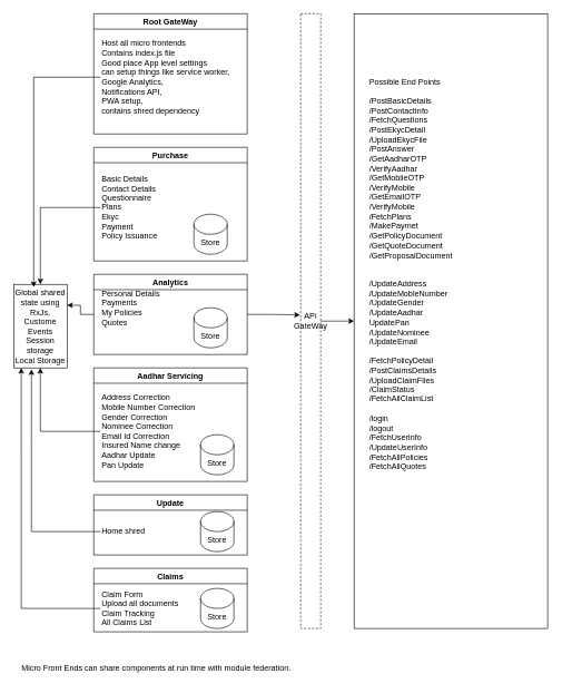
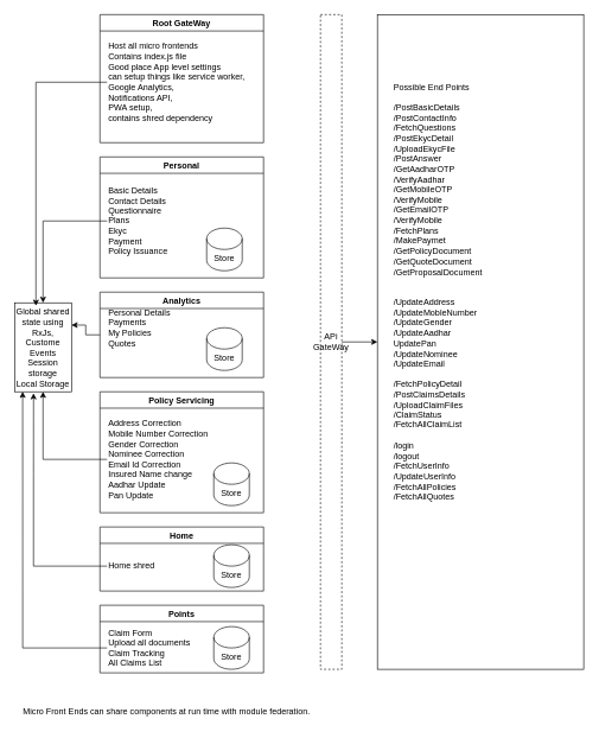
  <mxCell id="0" />
  <mxCell id="1" parent="0" />
- <mxCell id="2" value="Purchase" style="swimlane;fillColor=default;" parent="1" vertex="1"><mxGeometry x="140" y="220" width="230" height="170" as="geometry" /></mxCell>
+ <mxCell id="2" value="Personal" style="swimlane;fillColor=default;" parent="1" vertex="1"><mxGeometry x="140" y="220" width="230" height="170" as="geometry" /></mxCell>
  <mxCell id="3" value="Basic Details&lt;br&gt;Contact Details&lt;br&gt;Questionnaire&lt;br&gt;Plans&lt;br&gt;Ekyc&lt;br&gt;Payment&lt;br&gt;Policy Issuance" style="text;html=1;align=left;verticalAlign=middle;resizable=0;points=[];autosize=1;strokeColor=none;fillColor=none;" parent="2" vertex="1"><mxGeometry x="10" y="35" width="110" height="110" as="geometry" /></mxCell>
  <mxCell id="4" value="Store" style="shape=cylinder3;whiteSpace=wrap;html=1;boundedLbl=1;backgroundOutline=1;size=15;fillColor=none;" parent="2" vertex="1"><mxGeometry x="150" y="100" width="50" height="60" as="geometry" /></mxCell>
- <mxCell id="5" value="Aadhar Servicing" style="swimlane;fillColor=none;" parent="1" vertex="1"><mxGeometry x="140" y="550" width="230" height="170" as="geometry" /></mxCell>
+ <mxCell id="5" value="Policy Servicing" style="swimlane;fillColor=none;" parent="1" vertex="1"><mxGeometry x="140" y="550" width="230" height="170" as="geometry" /></mxCell>
  <mxCell id="6" value="Address Correction&lt;br&gt;Mobile Number Correction&lt;br&gt;Gender Correction&lt;br&gt;Nominee Correction&lt;br&gt;Email Id Correction&lt;br&gt;Insured Name change&lt;br&gt;Aadhar Update&lt;br&gt;Pan Update" style="text;html=1;align=left;verticalAlign=middle;resizable=0;points=[];autosize=1;strokeColor=none;fillColor=none;" parent="5" vertex="1"><mxGeometry x="10" y="30" width="160" height="130" as="geometry" /></mxCell>
  <mxCell id="7" value="Store" style="shape=cylinder3;whiteSpace=wrap;html=1;boundedLbl=1;backgroundOutline=1;size=15;fillColor=none;" parent="5" vertex="1"><mxGeometry x="160" y="100" width="50" height="60" as="geometry" /></mxCell>
  <mxCell id="8" style="edgeStyle=orthogonalEdgeStyle;rounded=0;orthogonalLoop=1;jettySize=auto;html=1;entryX=1;entryY=0.25;entryDx=0;entryDy=0;" parent="1" source="10" target="21" edge="1"><mxGeometry relative="1" as="geometry" /></mxCell>
- <mxCell id="9" style="edgeStyle=orthogonalEdgeStyle;rounded=0;orthogonalLoop=1;jettySize=auto;html=1;entryX=-0.033;entryY=0.49;entryDx=0;entryDy=0;entryPerimeter=0;" parent="1" source="10" target="28" edge="1"><mxGeometry relative="1" as="geometry" /></mxCell>
  <mxCell id="10" value="Analytics" style="swimlane;fillColor=none;" parent="1" vertex="1"><mxGeometry x="140" y="410" width="230" height="120" as="geometry" /></mxCell>
  <mxCell id="11" value="Personal Details&lt;br&gt;Payments&lt;br&gt;My Policies&lt;br&gt;Quotes" style="text;html=1;align=left;verticalAlign=middle;resizable=0;points=[];autosize=1;strokeColor=none;fillColor=none;" parent="10" vertex="1"><mxGeometry x="10" y="15" width="110" height="70" as="geometry" /></mxCell>
  <mxCell id="12" value="Store" style="shape=cylinder3;whiteSpace=wrap;html=1;boundedLbl=1;backgroundOutline=1;size=15;fillColor=none;" parent="10" vertex="1"><mxGeometry x="150" y="50" width="50" height="60" as="geometry" /></mxCell>
- <mxCell id="13" value="Claims" style="swimlane;fillColor=none;" parent="1" vertex="1"><mxGeometry x="140" y="850" width="230" height="95" as="geometry" /></mxCell>
+ <mxCell id="13" value="Points" style="swimlane;fillColor=none;" parent="1" vertex="1"><mxGeometry x="140" y="850" width="230" height="95" as="geometry" /></mxCell>
  <mxCell id="14" value="Claim Form&amp;nbsp;&lt;br&gt;Upload all documents&lt;br&gt;Claim Tracking&lt;br&gt;All Claims List" style="text;html=1;align=left;verticalAlign=middle;resizable=0;points=[];autosize=1;strokeColor=none;fillColor=none;" parent="13" vertex="1"><mxGeometry x="10" y="25" width="140" height="70" as="geometry" /></mxCell>
  <mxCell id="15" value="Store" style="shape=cylinder3;whiteSpace=wrap;html=1;boundedLbl=1;backgroundOutline=1;size=15;fillColor=none;" parent="13" vertex="1"><mxGeometry x="160" y="30" width="50" height="60" as="geometry" /></mxCell>
- <mxCell id="16" value="Update" style="swimlane;fillColor=none;" parent="1" vertex="1"><mxGeometry x="140" y="740" width="230" height="90" as="geometry" /></mxCell>
+ <mxCell id="16" value="Home" style="swimlane;fillColor=none;" parent="1" vertex="1"><mxGeometry x="140" y="740" width="230" height="90" as="geometry" /></mxCell>
  <mxCell id="17" value="Home shred" style="text;html=1;align=left;verticalAlign=middle;resizable=0;points=[];autosize=1;strokeColor=none;fillColor=none;" parent="16" vertex="1"><mxGeometry x="10" y="40" width="90" height="30" as="geometry" /></mxCell>
  <mxCell id="18" value="Store" style="shape=cylinder3;whiteSpace=wrap;html=1;boundedLbl=1;backgroundOutline=1;size=15;fillColor=none;" parent="16" vertex="1"><mxGeometry x="160" y="25" width="50" height="60" as="geometry" /></mxCell>
  <mxCell id="19" value="Root GateWay" style="swimlane;fillColor=none;" parent="1" vertex="1"><mxGeometry x="140" y="20" width="230" height="180" as="geometry" /></mxCell>
  <mxCell id="20" value="&lt;div style=&quot;&quot;&gt;&lt;span style=&quot;background-color: initial;&quot;&gt;Host all micro frontends&lt;/span&gt;&lt;/div&gt;&lt;div style=&quot;&quot;&gt;&lt;span style=&quot;background-color: initial;&quot;&gt;Contains index.js file&lt;/span&gt;&lt;br&gt;&lt;span style=&quot;background-color: initial;&quot;&gt;Good place App level settings&amp;nbsp;&lt;/span&gt;&lt;br&gt;&lt;span style=&quot;background-color: initial;&quot;&gt;can setup things like service worker,&lt;/span&gt;&lt;br&gt;&lt;span style=&quot;background-color: initial;&quot;&gt;Google Analytics,&lt;/span&gt;&lt;br&gt;&lt;span style=&quot;background-color: initial;&quot;&gt;Notifications API,&lt;/span&gt;&lt;br&gt;&lt;span style=&quot;background-color: initial;&quot;&gt;PWA setup,&lt;br&gt;&lt;/span&gt;contains shred dependency&lt;/div&gt;" style="text;html=1;align=left;verticalAlign=middle;resizable=0;points=[];autosize=1;strokeColor=none;fillColor=none;" parent="19" vertex="1"><mxGeometry x="10" y="30" width="220" height="130" as="geometry" /></mxCell>
  <mxCell id="21" value="Global shared state using&lt;br&gt;RxJs, Custome Events&lt;br&gt;Session storage&lt;br&gt;Local Storage" style="rounded=0;whiteSpace=wrap;html=1;fillColor=none;" parent="1" vertex="1"><mxGeometry x="20" y="425" width="80" height="125" as="geometry" /></mxCell>
  <mxCell id="22" style="edgeStyle=orthogonalEdgeStyle;rounded=0;orthogonalLoop=1;jettySize=auto;html=1;entryX=0.375;entryY=0.033;entryDx=0;entryDy=0;entryPerimeter=0;" parent="1" source="20" target="21" edge="1"><mxGeometry relative="1" as="geometry" /></mxCell>
  <mxCell id="23" style="edgeStyle=orthogonalEdgeStyle;rounded=0;orthogonalLoop=1;jettySize=auto;html=1;entryX=0.5;entryY=0;entryDx=0;entryDy=0;" parent="1" source="3" target="21" edge="1"><mxGeometry relative="1" as="geometry" /></mxCell>
  <mxCell id="24" style="edgeStyle=orthogonalEdgeStyle;rounded=0;orthogonalLoop=1;jettySize=auto;html=1;entryX=0.5;entryY=1;entryDx=0;entryDy=0;" parent="1" source="6" target="21" edge="1"><mxGeometry relative="1" as="geometry" /></mxCell>
  <mxCell id="25" style="edgeStyle=orthogonalEdgeStyle;rounded=0;orthogonalLoop=1;jettySize=auto;html=1;entryX=0.333;entryY=1.017;entryDx=0;entryDy=0;entryPerimeter=0;" parent="1" source="17" target="21" edge="1"><mxGeometry relative="1" as="geometry" /></mxCell>
  <mxCell id="26" style="edgeStyle=orthogonalEdgeStyle;rounded=0;orthogonalLoop=1;jettySize=auto;html=1;entryX=0.142;entryY=1;entryDx=0;entryDy=0;entryPerimeter=0;" parent="1" source="14" target="21" edge="1"><mxGeometry relative="1" as="geometry" /></mxCell>
  <mxCell id="27" style="edgeStyle=orthogonalEdgeStyle;rounded=0;orthogonalLoop=1;jettySize=auto;html=1;entryX=0;entryY=0.5;entryDx=0;entryDy=0;" edge="1" parent="1" source="28" target="30"><mxGeometry relative="1" as="geometry" /></mxCell>
  <mxCell id="28" value="APi&lt;br&gt;GateWay" style="rounded=0;whiteSpace=wrap;html=1;fillColor=none;dashed=1;" parent="1" vertex="1"><mxGeometry x="450" y="20" width="30" height="920" as="geometry" /></mxCell>
  <mxCell id="29" value="Micro Front Ends can share components at run time with module federation." style="text;html=1;align=left;verticalAlign=middle;resizable=0;points=[];autosize=1;strokeColor=none;fillColor=none;" parent="1" vertex="1"><mxGeometry x="30" y="985" width="430" height="30" as="geometry" /></mxCell>
  <mxCell id="30" value="" style="rounded=0;whiteSpace=wrap;html=1;" vertex="1" parent="1"><mxGeometry x="530" y="20" width="290" height="920" as="geometry" /></mxCell>
  <mxCell id="31" value="&lt;p style=&quot;line-height: 2.1;&quot;&gt;&lt;/p&gt;&lt;div style=&quot;&quot;&gt;&lt;span style=&quot;background-color: initial;&quot;&gt;Possible End Points&lt;/span&gt;&lt;/div&gt;&lt;div style=&quot;&quot;&gt;&lt;span style=&quot;background-color: initial;&quot;&gt;&lt;br&gt;&lt;/span&gt;&lt;/div&gt;&lt;div style=&quot;&quot;&gt;&lt;span style=&quot;background-color: initial;&quot;&gt;/PostBasicDetails&lt;/span&gt;&lt;/div&gt;&lt;div style=&quot;&quot;&gt;&lt;span style=&quot;background-color: initial;&quot;&gt;/PostContactInfo&lt;/span&gt;&lt;/div&gt;&lt;div style=&quot;&quot;&gt;&lt;span style=&quot;background-color: initial;&quot;&gt;/FetchQuestions&lt;/span&gt;&lt;/div&gt;&lt;div style=&quot;&quot;&gt;&lt;span style=&quot;background-color: initial;&quot;&gt;/PostEkycDetail&lt;/span&gt;&lt;/div&gt;&lt;div style=&quot;&quot;&gt;&lt;span style=&quot;background-color: initial;&quot;&gt;/UploadEkycFile&lt;/span&gt;&lt;/div&gt;&lt;div style=&quot;&quot;&gt;&lt;span style=&quot;background-color: initial;&quot;&gt;/PostAnswer&lt;/span&gt;&lt;/div&gt;&lt;div style=&quot;&quot;&gt;&lt;span style=&quot;background-color: initial;&quot;&gt;/GetAadharOTP&lt;/span&gt;&lt;/div&gt;&lt;div style=&quot;&quot;&gt;&lt;span style=&quot;background-color: initial;&quot;&gt;/VerifyAadhar&lt;/span&gt;&lt;/div&gt;&lt;div style=&quot;&quot;&gt;&lt;span style=&quot;background-color: initial;&quot;&gt;/GetMobileOTP&lt;/span&gt;&lt;/div&gt;&lt;div style=&quot;&quot;&gt;&lt;span style=&quot;background-color: initial;&quot;&gt;/VerifyMobile&lt;/span&gt;&lt;/div&gt;&lt;div style=&quot;&quot;&gt;&lt;span style=&quot;background-color: initial;&quot;&gt;/GetEmailOTP&lt;/span&gt;&lt;/div&gt;&lt;div style=&quot;&quot;&gt;&lt;span style=&quot;background-color: initial;&quot;&gt;/VerifyMobile&lt;/span&gt;&lt;/div&gt;&lt;div style=&quot;&quot;&gt;&lt;span style=&quot;background-color: initial;&quot;&gt;/FetchPlans&lt;/span&gt;&lt;/div&gt;&lt;div style=&quot;&quot;&gt;&lt;span style=&quot;background-color: initial;&quot;&gt;/MakePaymet&lt;/span&gt;&lt;/div&gt;&lt;div style=&quot;&quot;&gt;&lt;span style=&quot;background-color: initial;&quot;&gt;/GetPolicyDocument&lt;/span&gt;&lt;/div&gt;&lt;div style=&quot;&quot;&gt;&lt;span style=&quot;background-color: initial;&quot;&gt;/GetQuoteDocument&lt;/span&gt;&lt;/div&gt;&lt;div style=&quot;&quot;&gt;&lt;span style=&quot;background-color: initial;&quot;&gt;/GetProposalDocument&lt;/span&gt;&lt;/div&gt;&lt;div style=&quot;&quot;&gt;&lt;span style=&quot;background-color: initial;&quot;&gt;&lt;br&gt;&lt;/span&gt;&lt;/div&gt;&lt;div style=&quot;&quot;&gt;&lt;span style=&quot;background-color: initial;&quot;&gt;&lt;br&gt;&lt;/span&gt;&lt;/div&gt;&lt;div style=&quot;&quot;&gt;&lt;span style=&quot;background-color: initial;&quot;&gt;/UpdateAddress&lt;/span&gt;&lt;/div&gt;&lt;div style=&quot;&quot;&gt;&lt;span style=&quot;background-color: initial;&quot;&gt;/UpdateMobleNumber&lt;/span&gt;&lt;/div&gt;&lt;div style=&quot;&quot;&gt;&lt;span style=&quot;background-color: initial;&quot;&gt;/UpdateGender&lt;/span&gt;&lt;/div&gt;&lt;div style=&quot;&quot;&gt;&lt;span style=&quot;background-color: initial;&quot;&gt;/UpdateAadhar&lt;/span&gt;&lt;/div&gt;&lt;div style=&quot;&quot;&gt;&lt;span style=&quot;background-color: initial;&quot;&gt;UpdatePan&lt;/span&gt;&lt;/div&gt;&lt;div style=&quot;&quot;&gt;&lt;span style=&quot;background-color: initial;&quot;&gt;/UpdateNominee&lt;/span&gt;&lt;/div&gt;&lt;div style=&quot;&quot;&gt;/UpdateEmail&lt;/div&gt;&lt;div style=&quot;&quot;&gt;&lt;span style=&quot;background-color: initial;&quot;&gt;&lt;br&gt;&lt;/span&gt;&lt;/div&gt;&lt;div style=&quot;&quot;&gt;&lt;span style=&quot;background-color: initial;&quot;&gt;/FetchPolicyDetail&lt;/span&gt;&lt;/div&gt;&lt;div style=&quot;&quot;&gt;&lt;span style=&quot;background-color: initial;&quot;&gt;/PostClaimsDetails&lt;/span&gt;&lt;/div&gt;&lt;div style=&quot;&quot;&gt;&lt;span style=&quot;background-color: initial;&quot;&gt;/UploadClaimFiles&lt;/span&gt;&lt;/div&gt;&lt;div style=&quot;&quot;&gt;&lt;span style=&quot;background-color: initial;&quot;&gt;/ClaimStatus&lt;/span&gt;&lt;/div&gt;&lt;div style=&quot;&quot;&gt;&lt;span style=&quot;background-color: initial;&quot;&gt;/FetchAllClaimList&lt;/span&gt;&lt;/div&gt;&lt;div style=&quot;&quot;&gt;&lt;span style=&quot;background-color: initial;&quot;&gt;&lt;br&gt;&lt;/span&gt;&lt;/div&gt;&lt;div style=&quot;&quot;&gt;/login&lt;/div&gt;&lt;div style=&quot;&quot;&gt;/logout&lt;/div&gt;&lt;div style=&quot;&quot;&gt;/FetchUserInfo&lt;/div&gt;&lt;div style=&quot;&quot;&gt;/UpdateUserInfo&lt;/div&gt;&lt;div style=&quot;&quot;&gt;/FetchAllPolicies&lt;/div&gt;&lt;div style=&quot;&quot;&gt;/FetchAllQuotes&lt;/div&gt;&lt;p&gt;&lt;/p&gt;" style="text;html=1;strokeColor=none;fillColor=none;align=left;verticalAlign=middle;whiteSpace=wrap;rounded=0;" vertex="1" parent="1"><mxGeometry x="551" y="30" width="219" height="760" as="geometry" /></mxCell>
